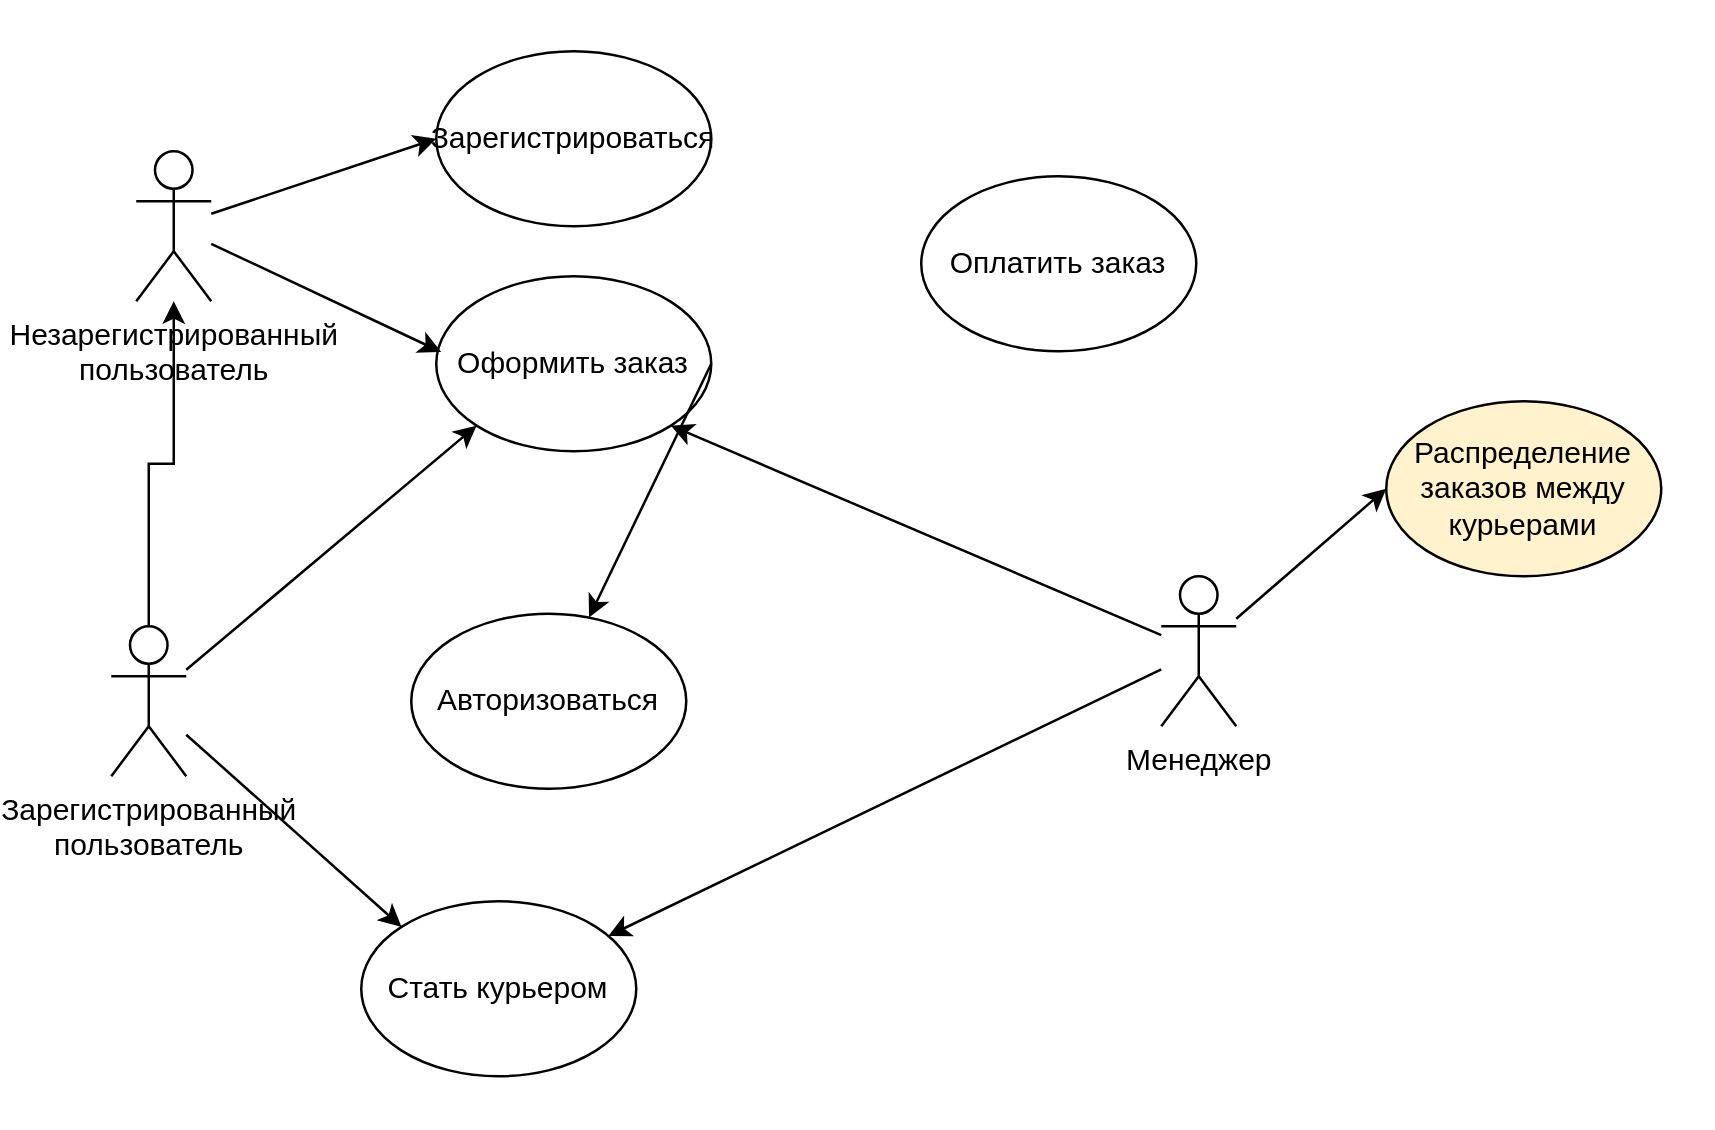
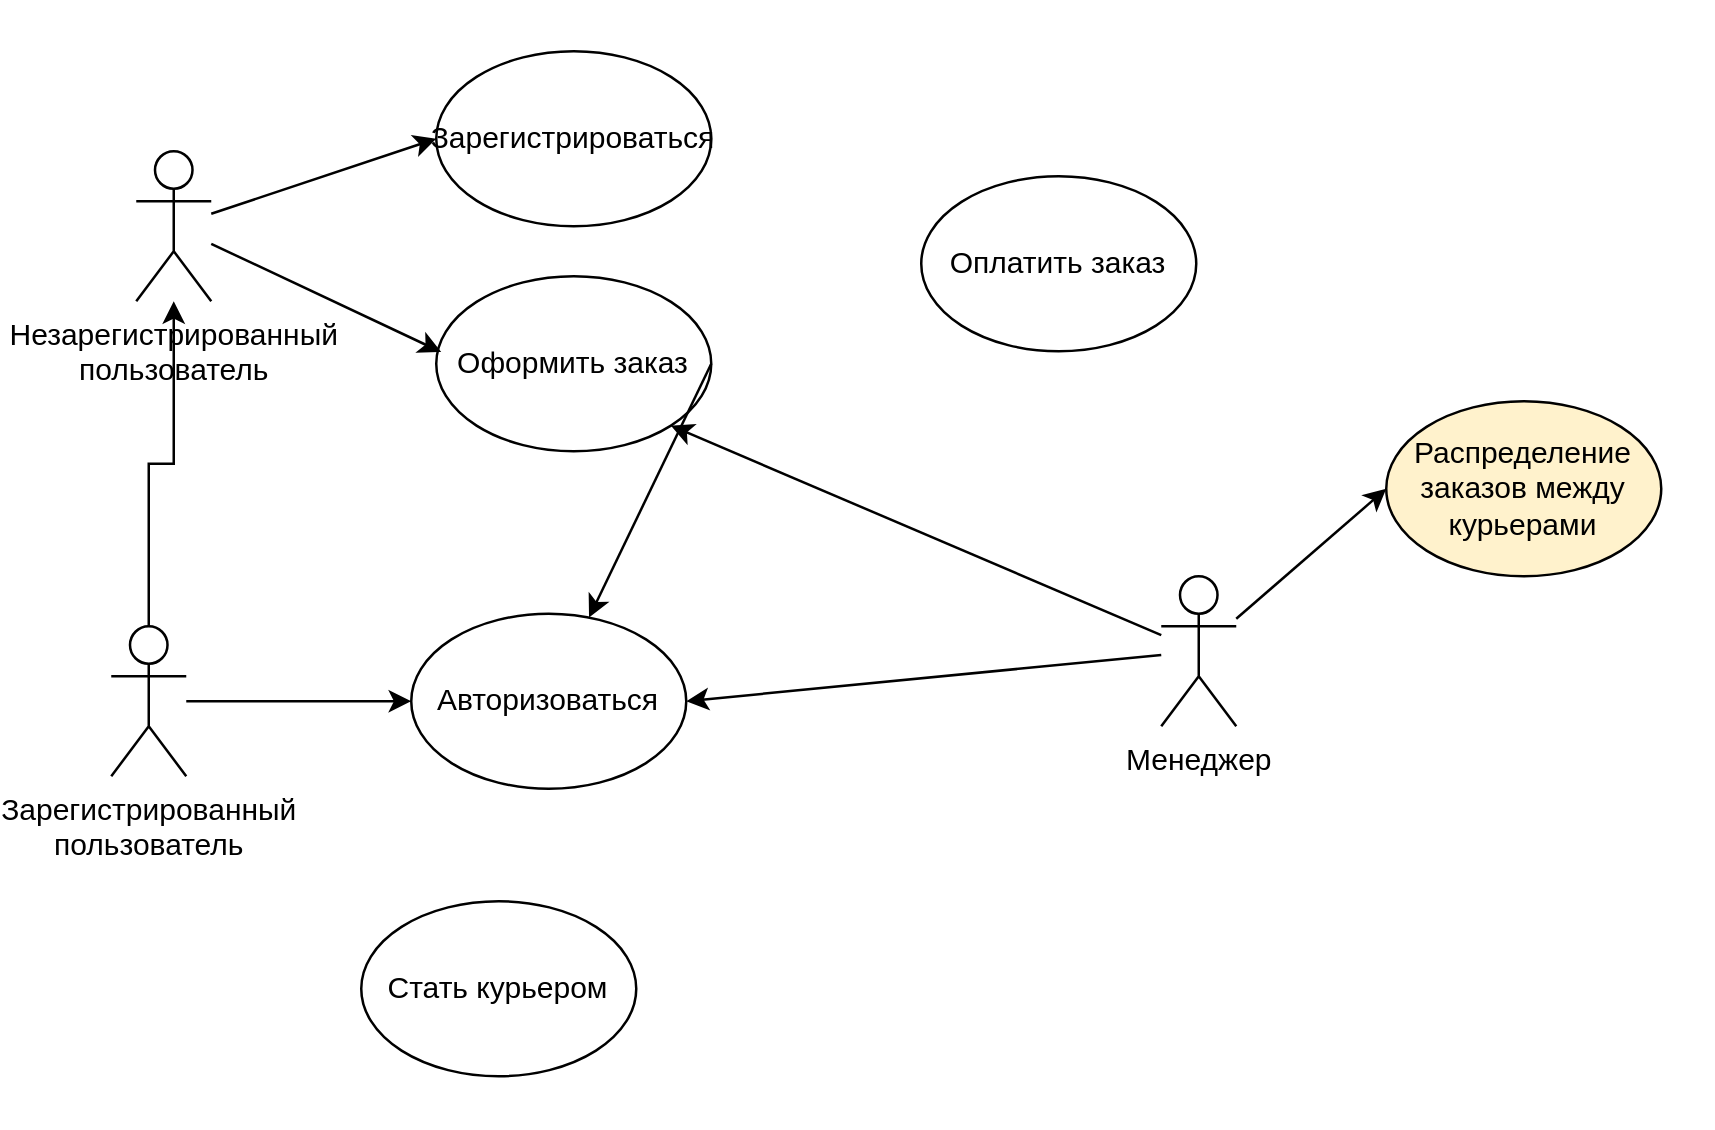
  <mxCell id="0" />
  <mxCell id="1" parent="0" />
  <mxCell id="2" value="Незарегистрированный&lt;div&gt;пользователь&lt;/div&gt;" style="shape=umlActor;verticalLabelPosition=bottom;verticalAlign=top;html=1;outlineConnect=0;" vertex="1" parent="1"><mxGeometry x="30" y="60" width="30" height="60" as="geometry" /></mxCell>
  <mxCell id="3" value="Зарегистрироваться" style="ellipse;whiteSpace=wrap;html=1;" vertex="1" parent="1"><mxGeometry x="150" y="20" width="110" height="70" as="geometry" /></mxCell>
  <mxCell id="4" value="" style="endArrow=classic;html=1;rounded=0;entryX=0;entryY=0.5;entryDx=0;entryDy=0;" edge="1" parent="1" source="2" target="3"><mxGeometry width="50" height="50" relative="1" as="geometry"><mxPoint x="360" y="230" as="sourcePoint" /><mxPoint x="410" y="180" as="targetPoint" /></mxGeometry></mxCell>
  <mxCell id="5" value="Оформить заказ" style="ellipse;whiteSpace=wrap;html=1;" vertex="1" parent="1"><mxGeometry x="150" y="110" width="110" height="70" as="geometry" /></mxCell>
  <mxCell id="6" value="" style="endArrow=classic;html=1;rounded=0;entryX=0.018;entryY=0.433;entryDx=0;entryDy=0;entryPerimeter=0;" edge="1" parent="1" source="2" target="5"><mxGeometry width="50" height="50" relative="1" as="geometry"><mxPoint x="360" y="230" as="sourcePoint" /><mxPoint x="410" y="180" as="targetPoint" /></mxGeometry></mxCell>
  <mxCell id="7" value="Оплатить заказ" style="ellipse;whiteSpace=wrap;html=1;" vertex="1" parent="1"><mxGeometry x="344" y="70" width="110" height="70" as="geometry" /></mxCell>
  <mxCell id="8" value="" style="endArrow=classic;html=1;rounded=0;exitX=1;exitY=0.5;exitDx=0;exitDy=0;" edge="1" parent="1" source="5" target="12"><mxGeometry width="50" height="50" relative="1" as="geometry"><mxPoint x="360" y="230" as="sourcePoint" /><mxPoint x="410" y="180" as="targetPoint" /></mxGeometry></mxCell>
  <mxCell id="9" style="edgeStyle=orthogonalEdgeStyle;rounded=0;orthogonalLoop=1;jettySize=auto;html=1;" edge="1" parent="1" source="10" target="2"><mxGeometry relative="1" as="geometry" /></mxCell>
  <mxCell id="10" value="Зарегистрированный&lt;div&gt;пользователь&lt;/div&gt;" style="shape=umlActor;verticalLabelPosition=bottom;verticalAlign=top;html=1;outlineConnect=0;" vertex="1" parent="1"><mxGeometry x="20" y="250" width="30" height="60" as="geometry" /></mxCell>
- <mxCell id="11" value="" style="endArrow=classic;html=1;rounded=0;entryX=0;entryY=1;entryDx=0;entryDy=0;" edge="1" parent="1" source="10" target="5"><mxGeometry width="50" height="50" relative="1" as="geometry"><mxPoint x="360" y="230" as="sourcePoint" /><mxPoint x="410" y="180" as="targetPoint" /></mxGeometry></mxCell>
+ <mxCell id="11" value="" style="endArrow=classic;html=1;rounded=0;" edge="1" parent="1" source="10" target="12"><mxGeometry width="50" height="50" relative="1" as="geometry"><mxPoint x="360" y="230" as="sourcePoint" /><mxPoint x="410" y="180" as="targetPoint" /></mxGeometry></mxCell>
  <mxCell id="12" value="Авторизоваться" style="ellipse;whiteSpace=wrap;html=1;" vertex="1" parent="1"><mxGeometry x="140" y="245" width="110" height="70" as="geometry" /></mxCell>
  <mxCell id="13" value="Стать курьером" style="ellipse;whiteSpace=wrap;html=1;" vertex="1" parent="1"><mxGeometry x="120" y="360" width="110" height="70" as="geometry" /></mxCell>
- <mxCell id="14" value="" style="endArrow=classic;html=1;rounded=0;entryX=0;entryY=0;entryDx=0;entryDy=0;" edge="1" parent="1" source="10" target="13"><mxGeometry width="50" height="50" relative="1" as="geometry"><mxPoint x="360" y="370" as="sourcePoint" /><mxPoint x="410" y="320" as="targetPoint" /></mxGeometry></mxCell>
  <mxCell id="15" value="Менеджер" style="shape=umlActor;verticalLabelPosition=bottom;verticalAlign=top;html=1;outlineConnect=0;" vertex="1" parent="1"><mxGeometry x="440" y="230" width="30" height="60" as="geometry" /></mxCell>
  <mxCell id="16" value="" style="endArrow=classic;html=1;rounded=0;entryX=1;entryY=1;entryDx=0;entryDy=0;" edge="1" parent="1" source="15" target="5"><mxGeometry width="50" height="50" relative="1" as="geometry"><mxPoint x="360" y="250" as="sourcePoint" /><mxPoint x="410" y="200" as="targetPoint" /></mxGeometry></mxCell>
- <mxCell id="17" value="" style="endArrow=classic;html=1;rounded=0;" edge="1" parent="1" source="15" target="13"><mxGeometry width="50" height="50" relative="1" as="geometry"><mxPoint x="450" y="264" as="sourcePoint" /><mxPoint x="254" y="180" as="targetPoint" /></mxGeometry></mxCell>
+ <mxCell id="17" value="" style="endArrow=classic;html=1;rounded=0;entryX=1;entryY=0.5;entryDx=0;entryDy=0;" edge="1" parent="1" source="15" target="12"><mxGeometry width="50" height="50" relative="1" as="geometry"><mxPoint x="450" y="264" as="sourcePoint" /><mxPoint x="254" y="180" as="targetPoint" /></mxGeometry></mxCell>
  <mxCell id="18" value="Распределение заказов между курьерами" style="ellipse;whiteSpace=wrap;html=1;fillColor=#fff2cc;" vertex="1" parent="1"><mxGeometry x="530" y="160" width="110" height="70" as="geometry" /></mxCell>
  <mxCell id="19" value="" style="endArrow=classic;html=1;rounded=0;entryX=0;entryY=0.5;entryDx=0;entryDy=0;" edge="1" parent="1" source="15" target="18"><mxGeometry width="50" height="50" relative="1" as="geometry"><mxPoint x="450" y="264" as="sourcePoint" /><mxPoint x="254" y="180" as="targetPoint" /></mxGeometry></mxCell>
